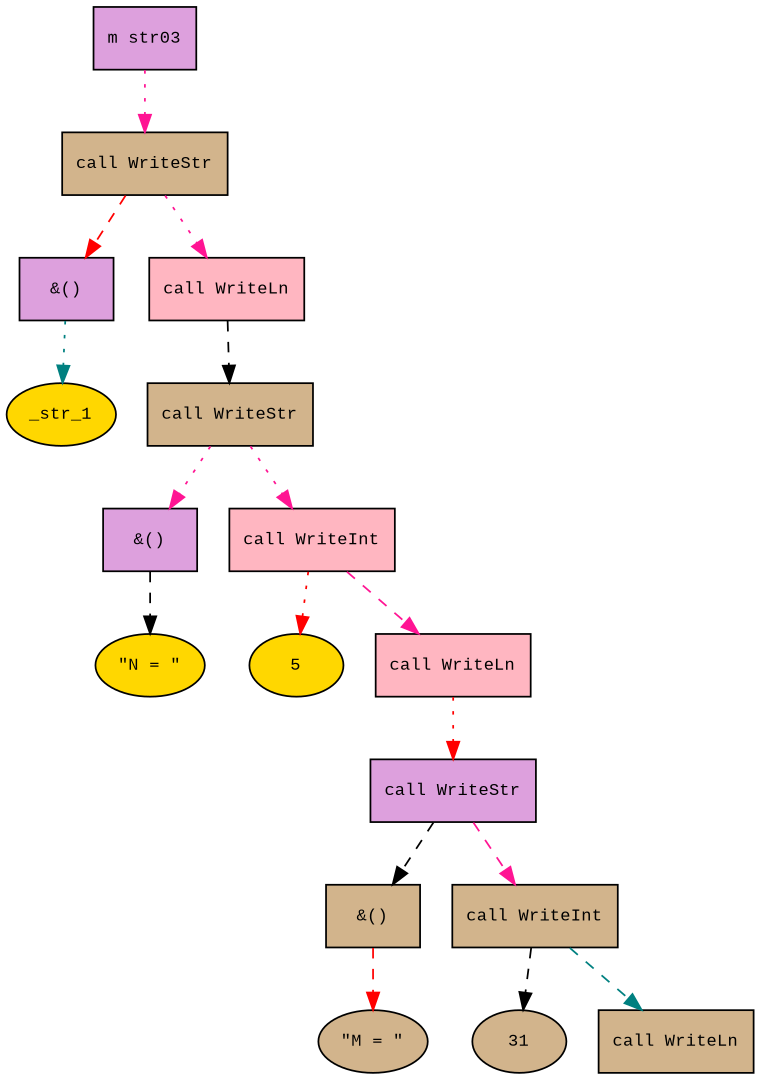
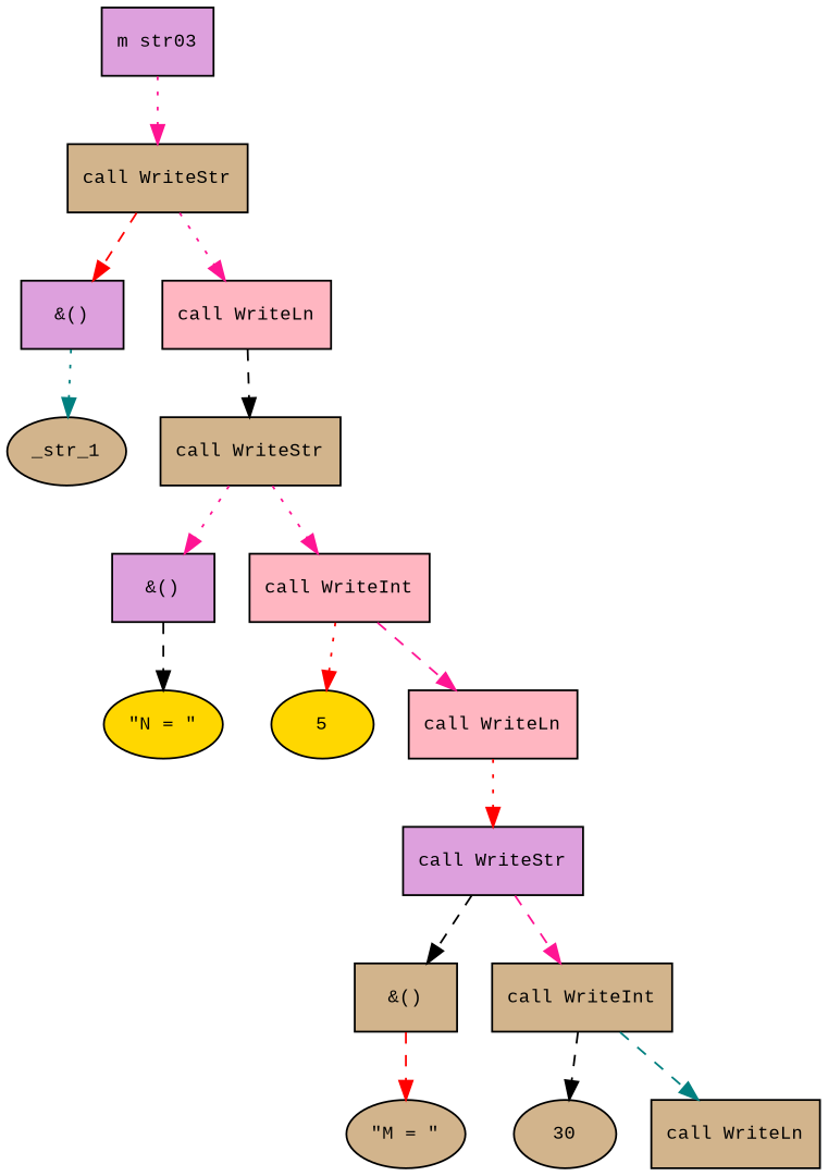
  digraph {
    fontname="Times New Roman"
    fontsize=10
    node [fillcolor=tan fontname="Courier New" fontsize=10 shape=box style=filled]
    edge [color=deeppink fontname="Times New Roman" fontsize=10 style=dashed]
    n1 [fillcolor=plum label="m str03"]
    n2 [label="call WriteStr"]
    n3 [fillcolor=plum label="&()"]
    n4 [fillcolor=lightpink label="call WriteLn"]
-   n5 [fillcolor=gold label=_str_1 shape=ellipse]
+   n5 [label=_str_1 shape=ellipse]
    n6 [label="call WriteStr"]
    n7 [fillcolor=plum label="&()"]
    n8 [fillcolor=lightpink label="call WriteInt"]
    n9 [fillcolor=gold label="\"N = \"" shape=ellipse]
    n10 [fillcolor=gold label=5 shape=ellipse]
    n11 [fillcolor=lightpink label="call WriteLn"]
    n12 [fillcolor=plum label="call WriteStr"]
    n13 [label="&()"]
    n14 [label="call WriteInt"]
    n15 [label="\"M = \"" shape=ellipse]
-   n16 [label=31 shape=ellipse]
+   n16 [label=30 shape=ellipse]
    n17 [label="call WriteLn"]
    n1 -> n2 [style=dotted]
    n2 -> n3 [color=red]
    n2 -> n4 [style=dotted]
    n3 -> n5 [color=teal style=dotted]
    n4 -> n6 [color=black]
    n6 -> n7 [style=dotted]
    n6 -> n8 [style=dotted]
    n7 -> n9 [color=black]
    n8 -> n10 [color=red style=dotted]
    n8 -> n11
    n11 -> n12 [color=red style=dotted]
    n12 -> n13 [color=black]
    n12 -> n14
    n13 -> n15 [color=red]
    n14 -> n16 [color=black]
    n14 -> n17 [color=teal]
  }
